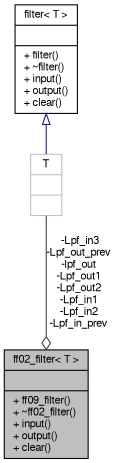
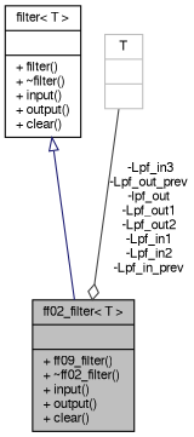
  digraph {
    node [color=black fillcolor=white fontname=FreeSans fontsize=10 shape=record style=filled]
    edge [fontname=FreeSans fontsize=10 labelfontname=FreeSans labelfontsize=10 style=solid]
    n1 [fillcolor=grey75 fontcolor=black height=0.2 label="{ff02_filter\< T \>\n||+ ff09_filter()\l+ ~ff02_filter()\l+ input()\l+ output()\l+ clear()\l}" width=0.4]
    n2 [height=0.2 label="{filter\< T \>\n||+ filter()\l+ ~filter()\l+ input()\l+ output()\l+ clear()\l}" width=0.4]
    n3 [color=grey75 height=0.2 label="{T\n||}" width=0.4]
-   n2 -> n3 [arrowtail=onormal color=midnightblue dir=back]
+   n2 -> n1 [arrowtail=onormal color=midnightblue dir=back]
    n3 -> n1 [arrowhead=odiamond color=grey25 label=" -Lpf_in3\n-Lpf_out_prev\n-lpf_out\n-Lpf_out1\n-Lpf_out2\n-Lpf_in1\n-Lpf_in2\n-Lpf_in_prev"]
  }
